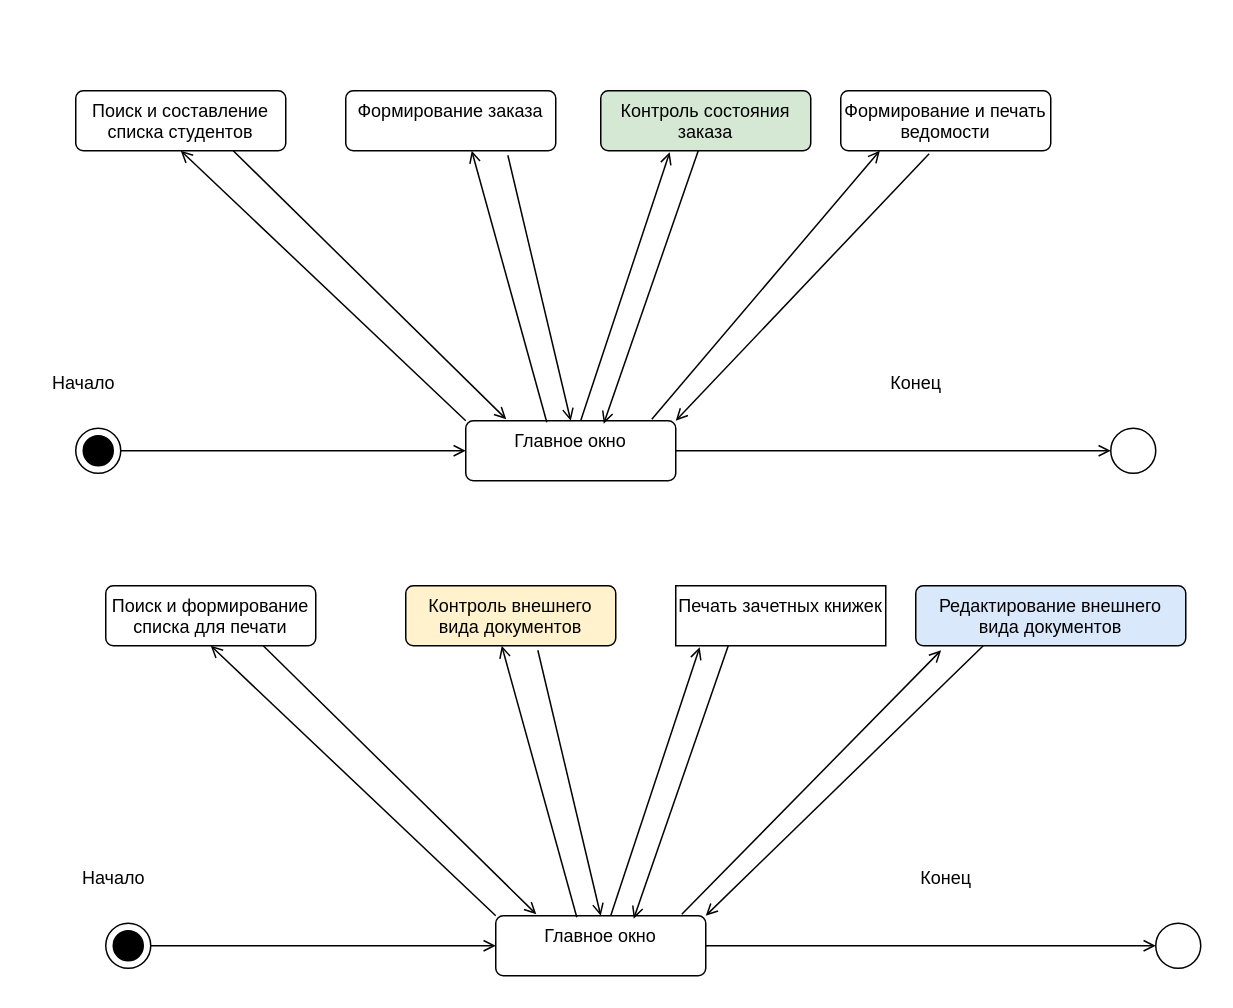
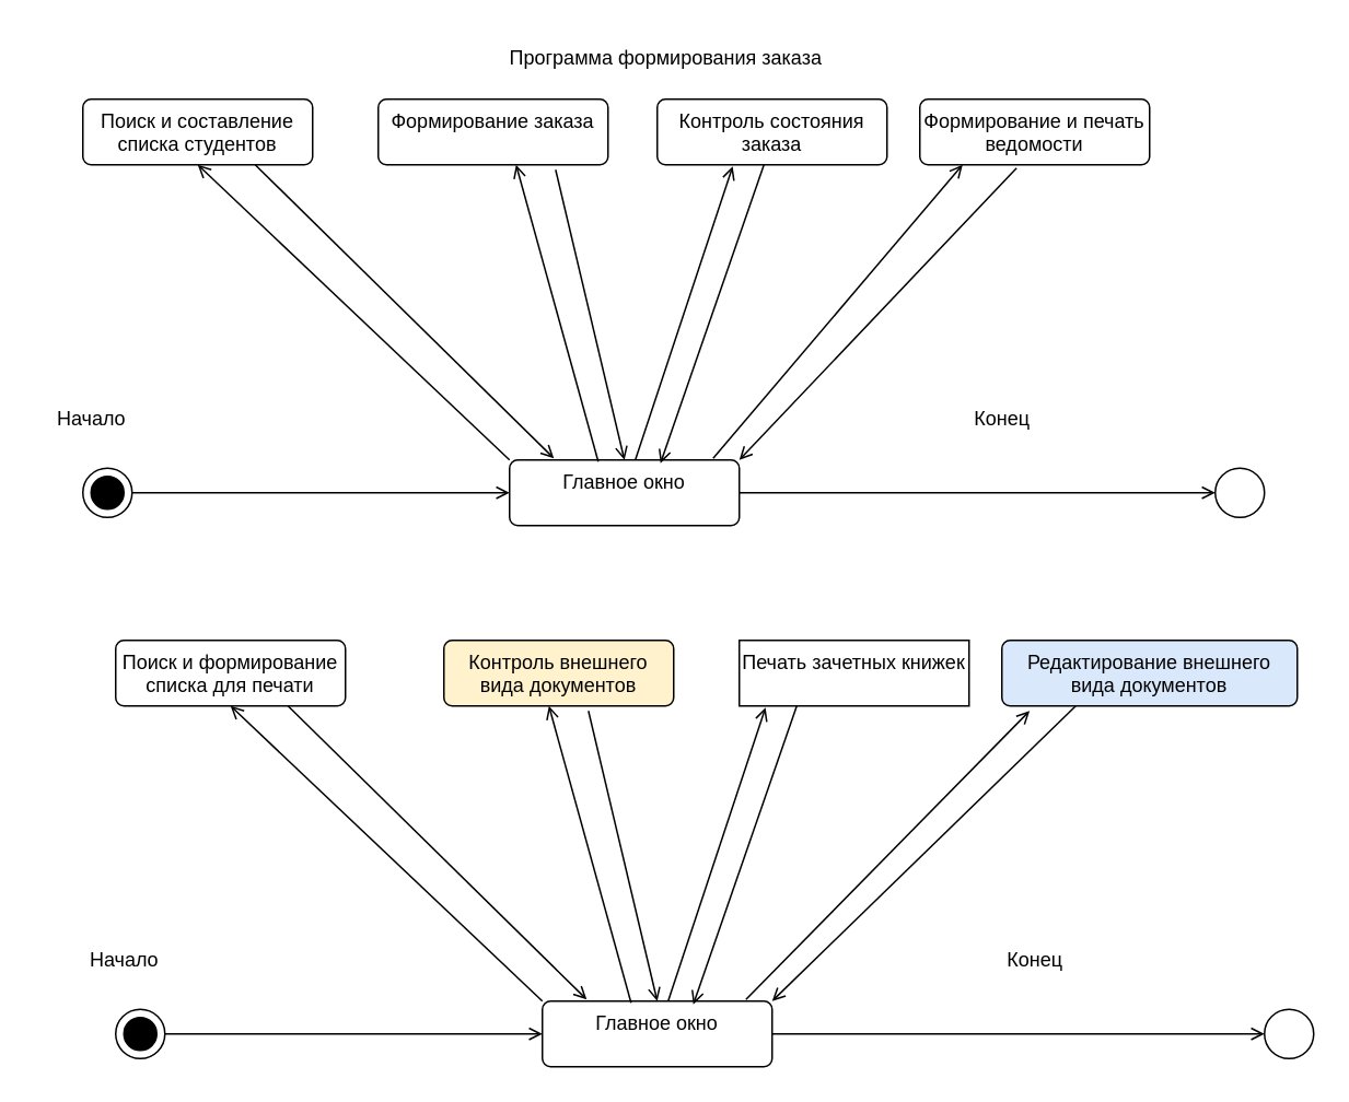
  <mxCell id="0" />
  <mxCell id="1" parent="0" />
  <mxCell id="2" value="" style="endArrow=open;html=1;rounded=0;align=center;verticalAlign=top;endFill=0;labelBackgroundColor=none;endSize=6;entryX=0;entryY=0.5;entryDx=0;entryDy=0;" parent="1" source="17" target="5" edge="1"><mxGeometry relative="1" as="geometry"><mxPoint x="145" y="275" as="targetPoint" /></mxGeometry></mxCell>
  <mxCell id="3" value="" style="ellipse;html=1;" parent="1" vertex="1"><mxGeometry x="740" y="285" width="30" height="30" as="geometry" /></mxCell>
  <mxCell id="4" value="" style="endArrow=open;html=1;rounded=0;align=center;verticalAlign=top;endFill=0;labelBackgroundColor=none;endSize=6;exitX=1;exitY=0.5;exitDx=0;exitDy=0;" parent="1" source="5" target="3" edge="1"><mxGeometry relative="1" as="geometry"><mxPoint x="730" y="255" as="sourcePoint" /></mxGeometry></mxCell>
  <mxCell id="5" value="Главное окно" style="html=1;align=center;verticalAlign=top;rounded=1;absoluteArcSize=1;arcSize=10;dashed=0;whiteSpace=wrap;" parent="1" vertex="1"><mxGeometry x="310" y="280" width="140" height="40" as="geometry" /></mxCell>
  <mxCell id="6" value="" style="endArrow=open;html=1;rounded=0;align=center;verticalAlign=top;endFill=0;labelBackgroundColor=none;endSize=6;entryX=0.457;entryY=1;entryDx=0;entryDy=0;exitX=0.386;exitY=0.025;exitDx=0;exitDy=0;exitPerimeter=0;entryPerimeter=0;" parent="1" source="5" edge="1"><mxGeometry relative="1" as="geometry"><mxPoint x="313.98" y="100" as="targetPoint" /><mxPoint x="427.5" y="260" as="sourcePoint" /></mxGeometry></mxCell>
  <mxCell id="7" value="" style="endArrow=open;html=1;rounded=0;align=center;verticalAlign=top;endFill=0;labelBackgroundColor=none;endSize=6;entryX=0.5;entryY=1;entryDx=0;entryDy=0;exitX=0;exitY=0;exitDx=0;exitDy=0;" parent="1" source="5" edge="1"><mxGeometry relative="1" as="geometry"><mxPoint x="120" y="100" as="targetPoint" /><mxPoint x="315" y="300" as="sourcePoint" /><Array as="points" /></mxGeometry></mxCell>
  <mxCell id="8" value="" style="endArrow=open;html=1;rounded=0;align=center;verticalAlign=top;endFill=0;labelBackgroundColor=none;endSize=6;entryX=0.114;entryY=1.025;entryDx=0;entryDy=0;entryPerimeter=0;" parent="1" source="5" edge="1"><mxGeometry relative="1" as="geometry"><mxPoint x="445.96" y="101" as="targetPoint" /><mxPoint x="341" y="290" as="sourcePoint" /></mxGeometry></mxCell>
  <mxCell id="9" value="" style="endArrow=open;html=1;rounded=0;align=center;verticalAlign=top;endFill=0;labelBackgroundColor=none;endSize=6;exitX=0.75;exitY=1;exitDx=0;exitDy=0;entryX=0.193;entryY=-0.025;entryDx=0;entryDy=0;entryPerimeter=0;" parent="1" target="5" edge="1"><mxGeometry relative="1" as="geometry"><mxPoint x="320" y="280" as="targetPoint" /><mxPoint x="155" y="100" as="sourcePoint" /><Array as="points" /></mxGeometry></mxCell>
  <mxCell id="10" value="" style="endArrow=open;html=1;rounded=0;align=center;verticalAlign=top;endFill=0;labelBackgroundColor=none;endSize=6;exitX=0.629;exitY=1.075;exitDx=0;exitDy=0;entryX=0.5;entryY=0;entryDx=0;entryDy=0;exitPerimeter=0;" parent="1" target="5" edge="1"><mxGeometry relative="1" as="geometry"><mxPoint x="335" y="293" as="targetPoint" /><mxPoint x="338.06" y="103" as="sourcePoint" /><Array as="points" /></mxGeometry></mxCell>
  <mxCell id="11" value="" style="endArrow=open;html=1;rounded=0;align=center;verticalAlign=top;endFill=0;labelBackgroundColor=none;endSize=6;exitX=0.25;exitY=1;exitDx=0;exitDy=0;entryX=0.657;entryY=0.05;entryDx=0;entryDy=0;entryPerimeter=0;" parent="1" target="5" edge="1"><mxGeometry relative="1" as="geometry"><mxPoint x="355" y="290" as="targetPoint" /><mxPoint x="465" y="100" as="sourcePoint" /><Array as="points" /></mxGeometry></mxCell>
  <mxCell id="12" value="Начало" style="text;html=1;align=center;verticalAlign=middle;resizable=0;points=[];autosize=1;strokeColor=none;fillColor=none;" parent="1" vertex="1"><mxGeometry x="20" y="240" width="70" height="30" as="geometry" /></mxCell>
  <mxCell id="13" value="Конец" style="text;html=1;align=center;verticalAlign=middle;resizable=0;points=[];autosize=1;strokeColor=none;fillColor=none;" parent="1" vertex="1"><mxGeometry x="580" y="240" width="60" height="30" as="geometry" /></mxCell>
  <mxCell id="14" value="" style="endArrow=open;html=1;rounded=0;align=center;verticalAlign=top;endFill=0;labelBackgroundColor=none;endSize=6;entryX=0.186;entryY=1;entryDx=0;entryDy=0;exitX=0.886;exitY=-0.025;exitDx=0;exitDy=0;exitPerimeter=0;entryPerimeter=0;" parent="1" source="5" target="44" edge="1"><mxGeometry relative="1" as="geometry"><mxPoint x="570" y="170" as="targetPoint" /><mxPoint x="397" y="290" as="sourcePoint" /></mxGeometry></mxCell>
  <mxCell id="15" value="" style="endArrow=open;html=1;rounded=0;align=center;verticalAlign=top;endFill=0;labelBackgroundColor=none;endSize=6;exitX=0.421;exitY=1.05;exitDx=0;exitDy=0;entryX=1;entryY=0;entryDx=0;entryDy=0;exitPerimeter=0;" parent="1" source="44" target="5" edge="1"><mxGeometry relative="1" as="geometry"><mxPoint x="412" y="292" as="targetPoint" /><mxPoint x="570" y="180" as="sourcePoint" /><Array as="points" /></mxGeometry></mxCell>
  <mxCell id="16" value="" style="group" vertex="1" connectable="0" parent="1"><mxGeometry x="50" y="285" width="30" height="30" as="geometry" /></mxCell>
  <mxCell id="17" value="" style="ellipse;html=1;" parent="16" vertex="1"><mxGeometry width="30" height="30" as="geometry" /></mxCell>
  <mxCell id="18" value="" style="ellipse;whiteSpace=wrap;html=1;aspect=fixed;fillColor=#000000;" vertex="1" parent="16"><mxGeometry x="5" y="5" width="20" height="20" as="geometry" /></mxCell>
  <mxCell id="19" value="" style="endArrow=open;html=1;rounded=0;align=center;verticalAlign=top;endFill=0;labelBackgroundColor=none;endSize=6;entryX=0;entryY=0.5;entryDx=0;entryDy=0;" edge="1" parent="1" source="38" target="22"><mxGeometry relative="1" as="geometry"><mxPoint x="165" y="605" as="targetPoint" /></mxGeometry></mxCell>
  <mxCell id="20" value="" style="ellipse;html=1;" vertex="1" parent="1"><mxGeometry x="770" y="615" width="30" height="30" as="geometry" /></mxCell>
  <mxCell id="21" value="" style="endArrow=open;html=1;rounded=0;align=center;verticalAlign=top;endFill=0;labelBackgroundColor=none;endSize=6;exitX=1;exitY=0.5;exitDx=0;exitDy=0;" edge="1" parent="1" source="22" target="20"><mxGeometry relative="1" as="geometry"><mxPoint x="750" y="585" as="sourcePoint" /></mxGeometry></mxCell>
  <mxCell id="22" value="Главное окно" style="html=1;align=center;verticalAlign=top;rounded=1;absoluteArcSize=1;arcSize=10;dashed=0;whiteSpace=wrap;" vertex="1" parent="1"><mxGeometry x="330" y="610" width="140" height="40" as="geometry" /></mxCell>
  <mxCell id="23" value="Печать зачетных книжек" style="html=1;align=center;verticalAlign=top;absoluteArcSize=1;arcSize=10;dashed=0;whiteSpace=wrap;rounded=0;" vertex="1" parent="1"><mxGeometry x="450" y="390" width="140" height="40" as="geometry" /></mxCell>
  <mxCell id="24" value="Контроль внешнего вида документов" style="html=1;align=center;verticalAlign=top;rounded=1;absoluteArcSize=1;arcSize=10;dashed=0;whiteSpace=wrap;fillColor=#fff2cc;" vertex="1" parent="1"><mxGeometry x="270" y="390" width="140" height="40" as="geometry" /></mxCell>
  <mxCell id="25" value="Поиск и формирование списка для печати" style="html=1;align=center;verticalAlign=top;rounded=1;absoluteArcSize=1;arcSize=10;dashed=0;whiteSpace=wrap;" vertex="1" parent="1"><mxGeometry x="70" y="390" width="140" height="40" as="geometry" /></mxCell>
  <mxCell id="26" value="" style="endArrow=open;html=1;rounded=0;align=center;verticalAlign=top;endFill=0;labelBackgroundColor=none;endSize=6;entryX=0.457;entryY=1;entryDx=0;entryDy=0;exitX=0.386;exitY=0.025;exitDx=0;exitDy=0;exitPerimeter=0;entryPerimeter=0;" edge="1" parent="1" source="22" target="24"><mxGeometry relative="1" as="geometry"><mxPoint x="242.5" y="470" as="targetPoint" /><mxPoint x="447.5" y="590" as="sourcePoint" /></mxGeometry></mxCell>
  <mxCell id="27" value="" style="endArrow=open;html=1;rounded=0;align=center;verticalAlign=top;endFill=0;labelBackgroundColor=none;endSize=6;entryX=0.5;entryY=1;entryDx=0;entryDy=0;exitX=0;exitY=0;exitDx=0;exitDy=0;" edge="1" parent="1" source="22" target="25"><mxGeometry relative="1" as="geometry"><mxPoint x="130" y="510" as="targetPoint" /><mxPoint x="335" y="630" as="sourcePoint" /><Array as="points" /></mxGeometry></mxCell>
  <mxCell id="28" value="" style="endArrow=open;html=1;rounded=0;align=center;verticalAlign=top;endFill=0;labelBackgroundColor=none;endSize=6;entryX=0.114;entryY=1.025;entryDx=0;entryDy=0;entryPerimeter=0;" edge="1" parent="1" source="22" target="23"><mxGeometry relative="1" as="geometry"><mxPoint x="271" y="474" as="targetPoint" /><mxPoint x="361" y="620" as="sourcePoint" /></mxGeometry></mxCell>
  <mxCell id="29" value="" style="endArrow=open;html=1;rounded=0;align=center;verticalAlign=top;endFill=0;labelBackgroundColor=none;endSize=6;exitX=0.75;exitY=1;exitDx=0;exitDy=0;entryX=0.193;entryY=-0.025;entryDx=0;entryDy=0;entryPerimeter=0;" edge="1" parent="1" source="25" target="22"><mxGeometry relative="1" as="geometry"><mxPoint x="340" y="610" as="targetPoint" /><mxPoint x="390" y="515" as="sourcePoint" /><Array as="points" /></mxGeometry></mxCell>
  <mxCell id="30" value="" style="endArrow=open;html=1;rounded=0;align=center;verticalAlign=top;endFill=0;labelBackgroundColor=none;endSize=6;exitX=0.629;exitY=1.075;exitDx=0;exitDy=0;entryX=0.5;entryY=0;entryDx=0;entryDy=0;exitPerimeter=0;" edge="1" parent="1" source="24" target="22"><mxGeometry relative="1" as="geometry"><mxPoint x="355" y="623" as="targetPoint" /><mxPoint x="205" y="500" as="sourcePoint" /><Array as="points" /></mxGeometry></mxCell>
  <mxCell id="31" value="" style="endArrow=open;html=1;rounded=0;align=center;verticalAlign=top;endFill=0;labelBackgroundColor=none;endSize=6;exitX=0.25;exitY=1;exitDx=0;exitDy=0;entryX=0.657;entryY=0.05;entryDx=0;entryDy=0;entryPerimeter=0;" edge="1" parent="1" source="23" target="22"><mxGeometry relative="1" as="geometry"><mxPoint x="375" y="620" as="targetPoint" /><mxPoint x="296" y="470" as="sourcePoint" /><Array as="points" /></mxGeometry></mxCell>
  <mxCell id="32" value="Начало" style="text;html=1;align=center;verticalAlign=middle;resizable=0;points=[];autosize=1;strokeColor=none;fillColor=none;" vertex="1" parent="1"><mxGeometry x="40" y="570" width="70" height="30" as="geometry" /></mxCell>
  <mxCell id="33" value="Конец" style="text;html=1;align=center;verticalAlign=middle;resizable=0;points=[];autosize=1;strokeColor=none;fillColor=none;" vertex="1" parent="1"><mxGeometry x="600" y="570" width="60" height="30" as="geometry" /></mxCell>
  <mxCell id="34" value="Редактирование внешнего вида документов" style="html=1;align=center;verticalAlign=top;rounded=1;absoluteArcSize=1;arcSize=10;dashed=0;whiteSpace=wrap;fillColor=#dae8fc;" vertex="1" parent="1"><mxGeometry x="610" y="390" width="180" height="40" as="geometry" /></mxCell>
  <mxCell id="35" value="" style="endArrow=open;html=1;rounded=0;align=center;verticalAlign=top;endFill=0;labelBackgroundColor=none;endSize=6;entryX=0.094;entryY=1.075;entryDx=0;entryDy=0;exitX=0.886;exitY=-0.025;exitDx=0;exitDy=0;exitPerimeter=0;entryPerimeter=0;" edge="1" parent="1" source="22" target="34"><mxGeometry relative="1" as="geometry"><mxPoint x="476" y="441" as="targetPoint" /><mxPoint x="417" y="620" as="sourcePoint" /></mxGeometry></mxCell>
  <mxCell id="36" value="" style="endArrow=open;html=1;rounded=0;align=center;verticalAlign=top;endFill=0;labelBackgroundColor=none;endSize=6;exitX=0.25;exitY=1;exitDx=0;exitDy=0;entryX=1;entryY=0;entryDx=0;entryDy=0;" edge="1" parent="1" source="34" target="22"><mxGeometry relative="1" as="geometry"><mxPoint x="432" y="622" as="targetPoint" /><mxPoint x="495" y="440" as="sourcePoint" /><Array as="points" /></mxGeometry></mxCell>
  <mxCell id="37" value="" style="group" vertex="1" connectable="0" parent="1"><mxGeometry x="70" y="615" width="30" height="30" as="geometry" /></mxCell>
  <mxCell id="38" value="" style="ellipse;html=1;" vertex="1" parent="37"><mxGeometry width="30" height="30" as="geometry" /></mxCell>
  <mxCell id="39" value="" style="ellipse;whiteSpace=wrap;html=1;aspect=fixed;fillColor=#000000;" vertex="1" parent="37"><mxGeometry x="5" y="5" width="20" height="20" as="geometry" /></mxCell>
+ <mxCell id="40" value="Программа формирования заказа" style="text;html=1;align=center;verticalAlign=middle;resizable=0;points=[];autosize=1;strokeColor=none;fillColor=none;" vertex="1" parent="1"><mxGeometry x="300" width="210" height="30" as="geometry" y="20" /></mxCell>
  <mxCell id="41" value="Поиск и составление списка студентов" style="html=1;align=center;verticalAlign=top;rounded=1;absoluteArcSize=1;arcSize=10;dashed=0;whiteSpace=wrap;" vertex="1" parent="1"><mxGeometry x="50" y="60" width="140" height="40" as="geometry" /></mxCell>
  <mxCell id="42" value="Формирование заказа" style="html=1;align=center;verticalAlign=top;rounded=1;absoluteArcSize=1;arcSize=10;dashed=0;whiteSpace=wrap;" vertex="1" parent="1"><mxGeometry x="230" y="60" width="140" height="40" as="geometry" /></mxCell>
- <mxCell id="43" value="Контроль состояния заказа" style="html=1;align=center;verticalAlign=top;rounded=1;absoluteArcSize=1;arcSize=10;dashed=0;whiteSpace=wrap;fillColor=#d5e8d4;" vertex="1" parent="1"><mxGeometry x="400" y="60" width="140" height="40" as="geometry" /></mxCell>
+ <mxCell id="43" value="Контроль состояния заказа" style="html=1;align=center;verticalAlign=top;rounded=1;absoluteArcSize=1;arcSize=10;dashed=0;whiteSpace=wrap;" vertex="1" parent="1"><mxGeometry x="400" y="60" width="140" height="40" as="geometry" /></mxCell>
  <mxCell id="44" value="Формирование и печать ведомости" style="html=1;align=center;verticalAlign=top;rounded=1;absoluteArcSize=1;arcSize=10;dashed=0;whiteSpace=wrap;" vertex="1" parent="1"><mxGeometry x="560" y="60" width="140" height="40" as="geometry" /></mxCell>
